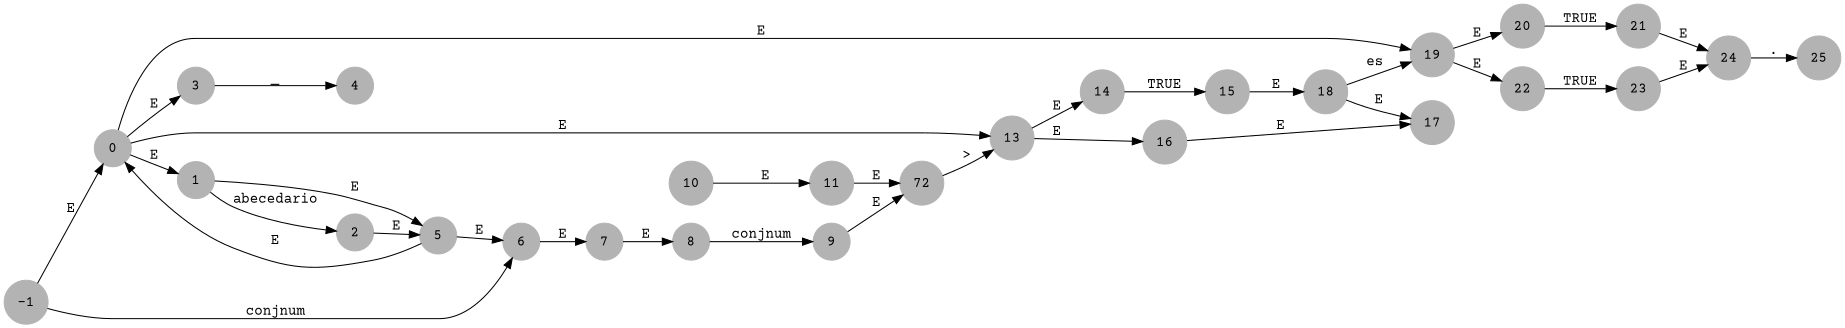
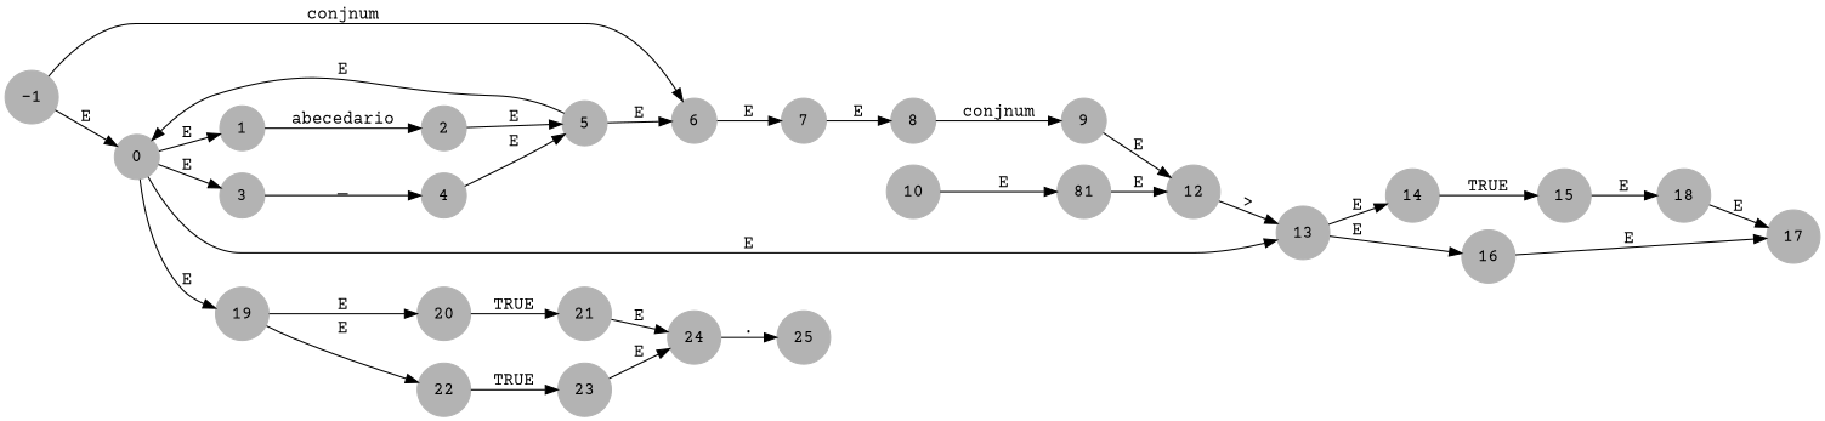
  digraph {
    fontname="Courier Prime"
    rankdir=LR
    node [color=Gray70 fontname="Courier Prime" shape=circle style=filled]
    edge [color=black fontname="Courier Prime"]
    0
    1
    3
    13
    19
    2
    4
    14
    16
    20
    22
    5
    6
    7
    -1
    8
    9
    10
-   11
-   12 [label=72]
+   11 [label=81]
+   12
    15
    17
    18
    21
    23
    24
    25
    0 -> 1 [label=E]
    0 -> 3 [label=E]
    0 -> 13 [label=E]
    0 -> 19 [label=E]
    1 -> 2 [label=abecedario]
    3 -> 4 [label=_]
    13 -> 14 [label=E]
    13 -> 16 [label=E]
    19 -> 20 [label=E]
    19 -> 22 [label=E]
    2 -> 5 [label=E]
-   1 -> 5 [label=E]
+   4 -> 5 [label=E]
    14 -> 15 [label=TRUE]
    16 -> 17 [label=" E"]
    20 -> 21 [label=TRUE]
    22 -> 23 [label=TRUE]
    5 -> 0 [label=E]
    5 -> 6 [label=E]
    6 -> 7 [label=E]
    7 -> 8 [label=E]
    -1 -> 0 [label=E]
    -1 -> 6 [label=conjnum]
    8 -> 9 [label=conjnum]
    9 -> 12 [label=E]
    10 -> 11 [label=" E"]
    11 -> 12 [label=E]
    12 -> 13 [label=">"]
    15 -> 18 [label=E]
-   18 -> 19 [label="es "]
    18 -> 17 [label=E]
    21 -> 24 [label=E]
    23 -> 24 [label=E]
    24 -> 25 [label="."]
  }
